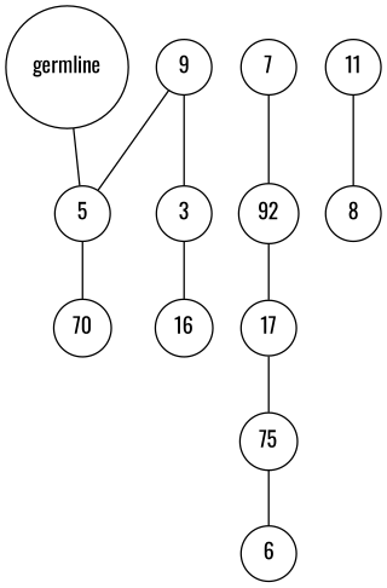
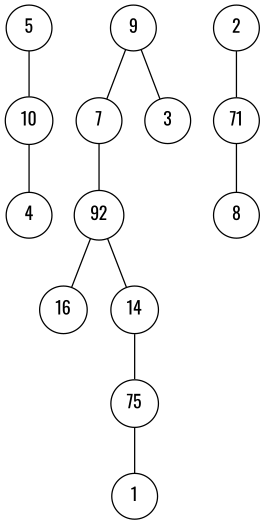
  graph {
    fontname=Oswald
    rankdir=UD
    splines=line
    node [fontname=Oswald shape=circle]
    edge [fontname=Oswald]
-   n1 [label=germline]
    n2 [label=5]
-   n3 [label=70]
+   n3 [label=10]
+   n4 [label=4]
    n5 [label=9]
    n6 [label=7]
    n7 [label=3]
    n8 [label=92]
    n9 [label=16]
-   n10 [label=17]
+   n10 [label=14]
    n11 [label=75]
-   n12 [label=6]
-   n14 [label=11]
+   n12 [label=1]
+   n13 [label=2]
+   n14 [label=71]
    n15 [label=8]
-   n1 -- n2
    n2 -- n3
-   n5 -- n2
+   n3 -- n4
+   n5 -- n6
    n5 -- n7
    n6 -- n8
-   n7 -- n9
+   n8 -- n9
    n8 -- n10
    n10 -- n11
    n11 -- n12
+   n13 -- n14
    n14 -- n15
  }
